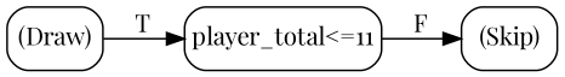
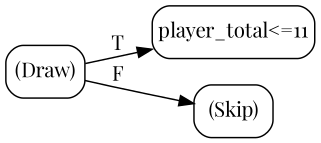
  digraph {
    fontname="Playfair Display"
    rankdir=LR
    node [fontname="Playfair Display" margin="0.05,0.05" shape=box style=rounded]
    edge [fontname="Playfair Display"]
    n1 [label="(Draw)"]
    n2 [label="player_total<=11"]
    n3 [label="(Skip)"]
    n1 -> n2 [label=T]
-   n2 -> n3 [label=F]
+   n1 -> n3 [label=F]
  }
